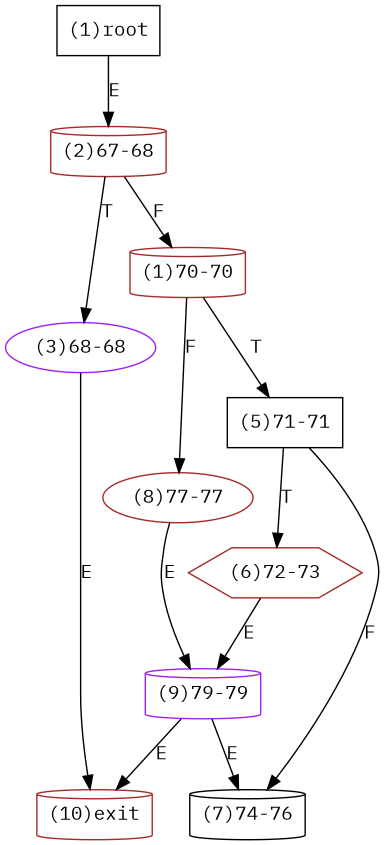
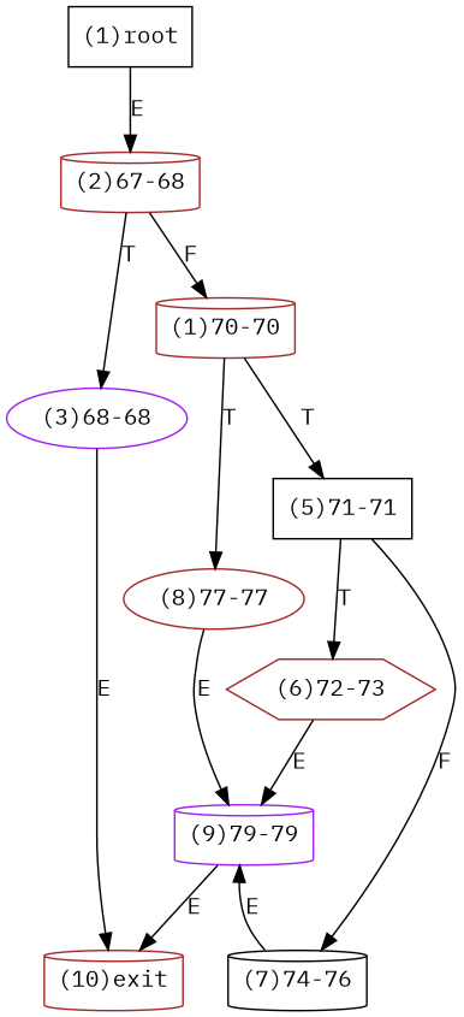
  digraph {
    fontname="IBM Plex Mono"
    node [color=brown fontname="IBM Plex Mono" shape=cylinder]
    edge [fontname="IBM Plex Mono"]
    n1 [color=black label="(1)root" shape=box]
    n2 [label="(2)67-68"]
    n3 [color=purple label="(3)68-68" shape=ellipse]
    n4 [label="(1)70-70"]
    n5 [label="(10)exit"]
    n6 [color=black label="(5)71-71" shape=box]
    n7 [label="(8)77-77" shape=ellipse]
    n8 [label="(6)72-73" shape=hexagon]
    n9 [color=black label="(7)74-76"]
    n10 [color=purple label="(9)79-79"]
    n1 -> n2 [label=E]
    n2 -> n3 [label=T]
    n2 -> n4 [label=F]
    n3 -> n5 [label=E]
    n4 -> n6 [label=T]
-   n4 -> n7 [label=F]
+   n4 -> n7 [label=T]
    n6 -> n8 [label=T]
    n6 -> n9 [label=F]
    n7 -> n10 [label=E]
    n8 -> n10 [label=E]
-   n10 -> n9 [label=E]
+   n9 -> n10 [label=E]
    n10 -> n5 [label=E]
  }
